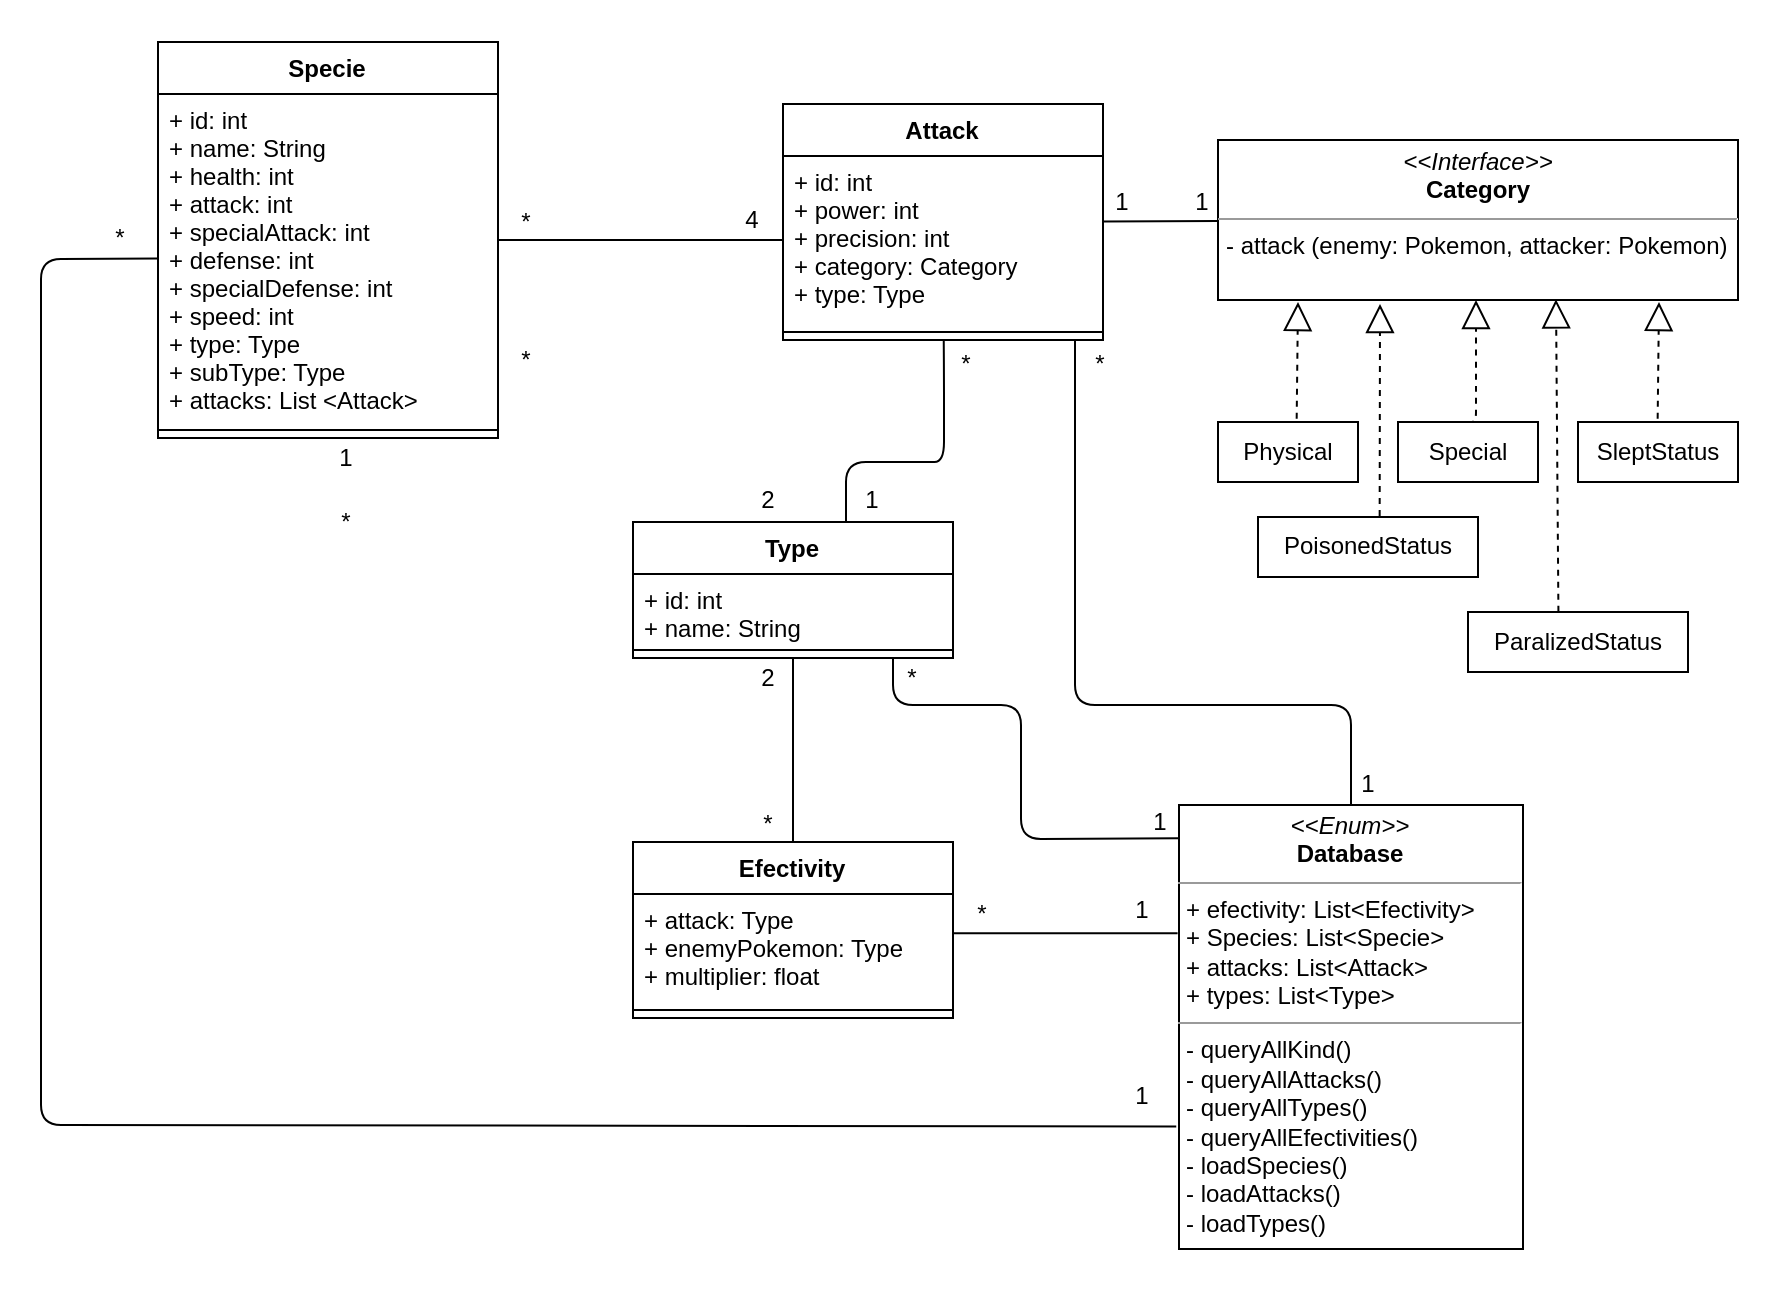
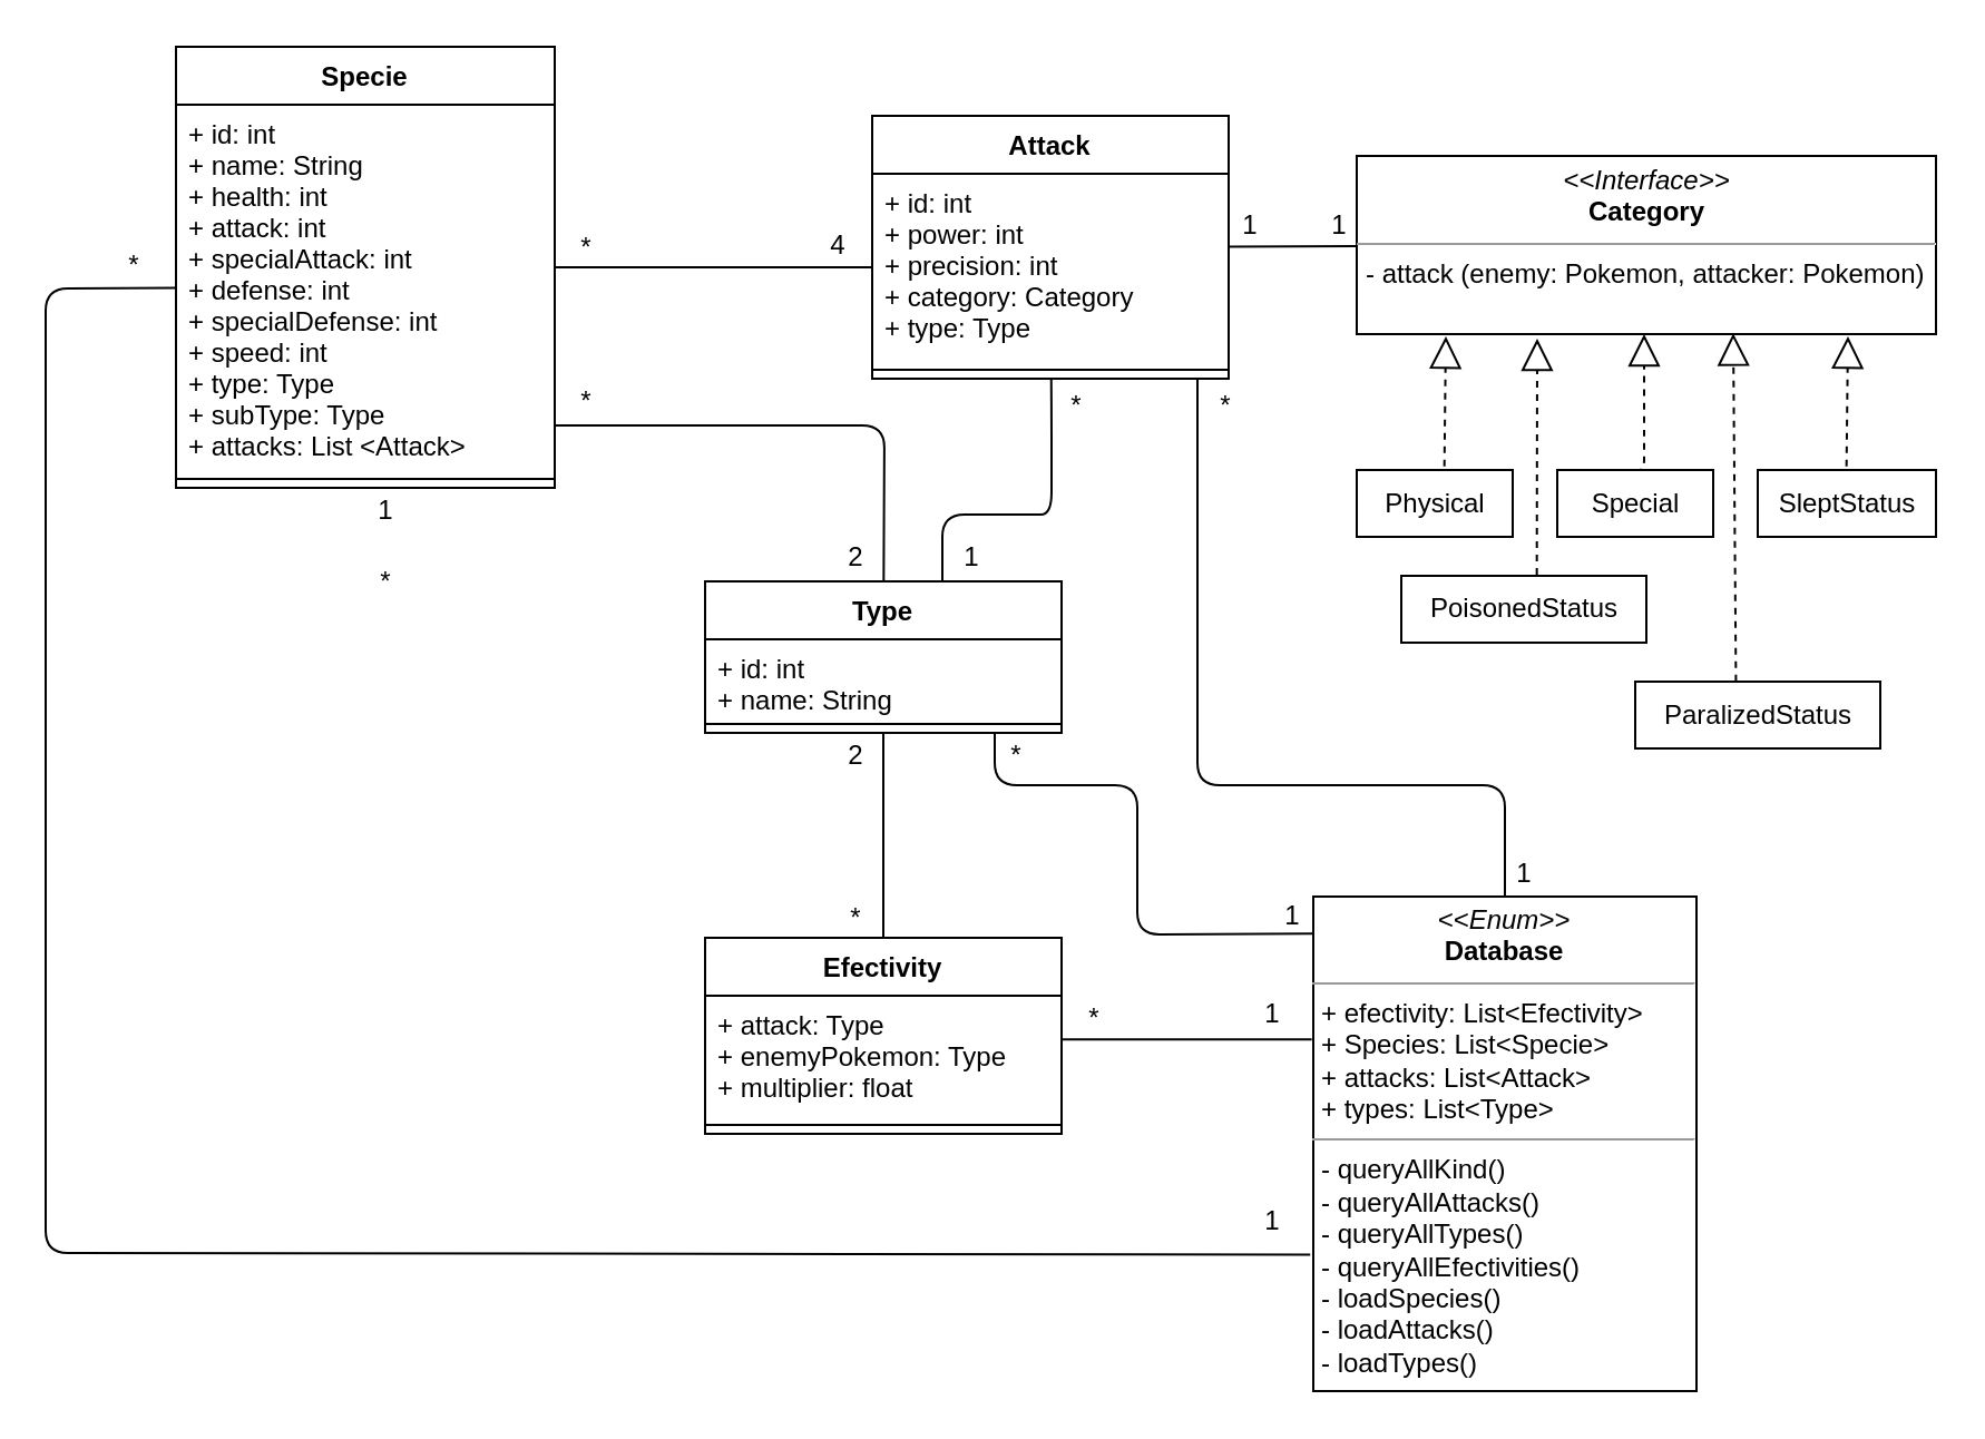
  <mxCell id="0" />
  <mxCell id="1" parent="0" />
  <mxCell id="2" value="Specie" style="swimlane;fontStyle=1;align=center;verticalAlign=top;childLayout=stackLayout;horizontal=1;startSize=26;horizontalStack=0;resizeParent=1;resizeParentMax=0;resizeLast=0;collapsible=1;marginBottom=0;" vertex="1" parent="1"><mxGeometry x="78.5" y="20.5" width="170" height="198" as="geometry" /></mxCell>
  <mxCell id="3" value="+ id: int&#10;+ name: String&#10;+ health: int&#10;+ attack: int&#10;+ specialAttack: int&#10;+ defense: int&#10;+ specialDefense: int&#10;+ speed: int&#10;+ type: Type&#10;+ subType: Type&#10;+ attacks: List &lt;Attack&gt;&#10;" style="text;strokeColor=none;fillColor=none;align=left;verticalAlign=top;spacingLeft=4;spacingRight=4;overflow=hidden;rotatable=0;points=[[0,0.5],[1,0.5]];portConstraint=eastwest;" vertex="1" parent="2"><mxGeometry y="26" width="170" height="164" as="geometry" /></mxCell>
  <mxCell id="4" value="" style="line;strokeWidth=1;fillColor=none;align=left;verticalAlign=middle;spacingTop=-1;spacingLeft=3;spacingRight=3;rotatable=0;labelPosition=right;points=[];portConstraint=eastwest;" vertex="1" parent="2"><mxGeometry y="190" width="170" height="8" as="geometry" /></mxCell>
  <mxCell id="5" value="Attack" style="swimlane;fontStyle=1;align=center;verticalAlign=top;childLayout=stackLayout;horizontal=1;startSize=26;horizontalStack=0;resizeParent=1;resizeParentMax=0;resizeLast=0;collapsible=1;marginBottom=0;" vertex="1" parent="1"><mxGeometry x="391" y="51.5" width="160" height="118" as="geometry" /></mxCell>
  <mxCell id="6" value="+ id: int&#10;+ power: int&#10;+ precision: int&#10;+ category: Category&#10;+ type: Type&#10;" style="text;strokeColor=none;fillColor=none;align=left;verticalAlign=top;spacingLeft=4;spacingRight=4;overflow=hidden;rotatable=0;points=[[0,0.5],[1,0.5]];portConstraint=eastwest;" vertex="1" parent="5"><mxGeometry y="26" width="160" height="84" as="geometry" /></mxCell>
  <mxCell id="7" value="" style="line;strokeWidth=1;fillColor=none;align=left;verticalAlign=middle;spacingTop=-1;spacingLeft=3;spacingRight=3;rotatable=0;labelPosition=right;points=[];portConstraint=eastwest;" vertex="1" parent="5"><mxGeometry y="110" width="160" height="8" as="geometry" /></mxCell>
  <mxCell id="8" value="Type" style="swimlane;fontStyle=1;align=center;verticalAlign=top;childLayout=stackLayout;horizontal=1;startSize=26;horizontalStack=0;resizeParent=1;resizeParentMax=0;resizeLast=0;collapsible=1;marginBottom=0;" vertex="1" parent="1"><mxGeometry x="316" y="260.5" width="160" height="68" as="geometry" /></mxCell>
  <mxCell id="9" value="+ id: int&#10;+ name: String&#10;" style="text;strokeColor=none;fillColor=none;align=left;verticalAlign=top;spacingLeft=4;spacingRight=4;overflow=hidden;rotatable=0;points=[[0,0.5],[1,0.5]];portConstraint=eastwest;" vertex="1" parent="8"><mxGeometry y="26" width="160" height="34" as="geometry" /></mxCell>
  <mxCell id="10" value="" style="line;strokeWidth=1;fillColor=none;align=left;verticalAlign=middle;spacingTop=-1;spacingLeft=3;spacingRight=3;rotatable=0;labelPosition=right;points=[];portConstraint=eastwest;" vertex="1" parent="8"><mxGeometry y="60" width="160" height="8" as="geometry" /></mxCell>
  <mxCell id="11" value="Efectivity" style="swimlane;fontStyle=1;align=center;verticalAlign=top;childLayout=stackLayout;horizontal=1;startSize=26;horizontalStack=0;resizeParent=1;resizeParentMax=0;resizeLast=0;collapsible=1;marginBottom=0;" vertex="1" parent="1"><mxGeometry x="316" y="420.5" width="160" height="88" as="geometry" /></mxCell>
  <mxCell id="12" value="+ attack: Type&#10;+ enemyPokemon: Type&#10;+ multiplier: float&#10;" style="text;strokeColor=none;fillColor=none;align=left;verticalAlign=top;spacingLeft=4;spacingRight=4;overflow=hidden;rotatable=0;points=[[0,0.5],[1,0.5]];portConstraint=eastwest;" vertex="1" parent="11"><mxGeometry y="26" width="160" height="54" as="geometry" /></mxCell>
  <mxCell id="13" value="" style="line;strokeWidth=1;fillColor=none;align=left;verticalAlign=middle;spacingTop=-1;spacingLeft=3;spacingRight=3;rotatable=0;labelPosition=right;points=[];portConstraint=eastwest;" vertex="1" parent="11"><mxGeometry y="80" width="160" height="8" as="geometry" /></mxCell>
  <mxCell id="14" value="&lt;p style=&quot;margin: 0px ; margin-top: 4px ; text-align: center&quot;&gt;&lt;i&gt;&amp;lt;&amp;lt;Interface&amp;gt;&amp;gt;&lt;/i&gt;&lt;br&gt;&lt;b&gt;Category&lt;/b&gt;&lt;/p&gt;&lt;hr size=&quot;1&quot;&gt;&lt;p style=&quot;margin: 0px ; margin-left: 4px&quot;&gt;- attack (enemy: Pokemon, attacker: Pokemon)&lt;/p&gt;" style="verticalAlign=top;align=left;overflow=fill;fontSize=12;fontFamily=Helvetica;html=1;" vertex="1" parent="1"><mxGeometry x="608.5" y="69.5" width="260" height="80" as="geometry" /></mxCell>
  <mxCell id="15" value="Physical" style="rounded=0;whiteSpace=wrap;html=1;" vertex="1" parent="1"><mxGeometry x="608.5" y="210.5" width="70" height="30" as="geometry" /></mxCell>
  <mxCell id="16" value="Special" style="rounded=0;whiteSpace=wrap;html=1;" vertex="1" parent="1"><mxGeometry x="698.5" y="210.5" width="70" height="30" as="geometry" /></mxCell>
  <mxCell id="17" value="SleptStatus" style="rounded=0;whiteSpace=wrap;html=1;" vertex="1" parent="1"><mxGeometry x="788.5" y="210.5" width="80" height="30" as="geometry" /></mxCell>
  <mxCell id="18" value="PoisonedStatus" style="rounded=0;whiteSpace=wrap;html=1;" vertex="1" parent="1"><mxGeometry x="628.5" y="258" width="110" height="30" as="geometry" /></mxCell>
  <mxCell id="19" value="ParalizedStatus" style="rounded=0;whiteSpace=wrap;html=1;" vertex="1" parent="1"><mxGeometry x="733.5" y="305.5" width="110" height="30" as="geometry" /></mxCell>
  <mxCell id="20" value="&lt;p style=&quot;margin: 0px ; margin-top: 4px ; text-align: center&quot;&gt;&lt;i&gt;&amp;lt;&amp;lt;Enum&amp;gt;&amp;gt;&lt;/i&gt;&lt;br&gt;&lt;b&gt;Database&lt;/b&gt;&lt;/p&gt;&lt;hr size=&quot;1&quot;&gt;&lt;p style=&quot;margin: 0px ; margin-left: 4px&quot;&gt;+ efectivity: List&amp;lt;Efectivity&amp;gt;&lt;/p&gt;&lt;p style=&quot;margin: 0px ; margin-left: 4px&quot;&gt;+ Species: List&amp;lt;Specie&amp;gt;&lt;/p&gt;&lt;p style=&quot;margin: 0px ; margin-left: 4px&quot;&gt;+ attacks: List&amp;lt;Attack&amp;gt;&lt;/p&gt;&lt;p style=&quot;margin: 0px ; margin-left: 4px&quot;&gt;+ types: List&amp;lt;Type&amp;gt;&lt;/p&gt;&lt;hr size=&quot;1&quot;&gt;&lt;p style=&quot;margin: 0px ; margin-left: 4px&quot;&gt;- queryAllKind()&lt;/p&gt;&lt;p style=&quot;margin: 0px ; margin-left: 4px&quot;&gt;- queryAllAttacks()&lt;/p&gt;&lt;p style=&quot;margin: 0px ; margin-left: 4px&quot;&gt;- queryAllTypes()&lt;/p&gt;&lt;p style=&quot;margin: 0px ; margin-left: 4px&quot;&gt;- queryAllEfectivities()&lt;/p&gt;&lt;p style=&quot;margin: 0px ; margin-left: 4px&quot;&gt;- loadSpecies()&lt;/p&gt;&lt;p style=&quot;margin: 0px ; margin-left: 4px&quot;&gt;- loadAttacks()&lt;/p&gt;&lt;p style=&quot;margin: 0px ; margin-left: 4px&quot;&gt;- loadTypes()&lt;/p&gt;" style="verticalAlign=top;align=left;overflow=fill;fontSize=12;fontFamily=Helvetica;html=1;" vertex="1" parent="1"><mxGeometry x="589" y="402" width="172" height="222" as="geometry" /></mxCell>
  <mxCell id="21" value="1" style="text;html=1;strokeColor=none;fillColor=none;align=center;verticalAlign=middle;whiteSpace=wrap;rounded=0;" vertex="1" parent="1"><mxGeometry x="152.5" y="218.5" width="40" height="20" as="geometry" /></mxCell>
  <mxCell id="22" value="*" style="text;html=1;strokeColor=none;fillColor=none;align=center;verticalAlign=middle;whiteSpace=wrap;rounded=0;" vertex="1" parent="1"><mxGeometry x="152.5" y="250.5" width="40" height="20" as="geometry" /></mxCell>
  <mxCell id="23" value="" style="endArrow=none;html=1;entryX=0;entryY=0.5;entryDx=0;entryDy=0;" edge="1" parent="1" source="2" target="6"><mxGeometry width="50" height="50" relative="1" as="geometry"><mxPoint x="347" y="145.5" as="sourcePoint" /><mxPoint x="347" y="93.5" as="targetPoint" /></mxGeometry></mxCell>
  <mxCell id="24" value="4" style="text;html=1;strokeColor=none;fillColor=none;align=center;verticalAlign=middle;whiteSpace=wrap;rounded=0;" vertex="1" parent="1"><mxGeometry x="356" y="99.5" width="40" height="20" as="geometry" /></mxCell>
  <mxCell id="25" value="*" style="text;html=1;strokeColor=none;fillColor=none;align=center;verticalAlign=middle;whiteSpace=wrap;rounded=0;" vertex="1" parent="1"><mxGeometry x="242.5" y="100.5" width="40" height="20" as="geometry" /></mxCell>
+ <mxCell id="26" value="" style="endArrow=none;html=1;" edge="1" parent="1" source="8" target="2"><mxGeometry width="50" height="50" relative="1" as="geometry"><mxPoint x="82.5" y="860.5" as="sourcePoint" /><mxPoint x="132.5" y="810.5" as="targetPoint" /><Array as="points"><mxPoint x="396.5" y="190.5" /><mxPoint x="322.5" y="190.5" /><mxPoint x="282.5" y="190.5" /><mxPoint x="248.5" y="190.5" /></Array></mxGeometry></mxCell>
  <mxCell id="27" value="*" style="text;html=1;strokeColor=none;fillColor=none;align=center;verticalAlign=middle;whiteSpace=wrap;rounded=0;" vertex="1" parent="1"><mxGeometry x="242.5" y="169.5" width="40" height="20" as="geometry" /></mxCell>
  <mxCell id="28" value="2" style="text;html=1;strokeColor=none;fillColor=none;align=center;verticalAlign=middle;whiteSpace=wrap;rounded=0;" vertex="1" parent="1"><mxGeometry x="364" y="239.5" width="40" height="20" as="geometry" /></mxCell>
  <mxCell id="29" value="" style="endArrow=none;html=1;" edge="1" parent="1" source="8" target="5"><mxGeometry width="50" height="50" relative="1" as="geometry"><mxPoint x="82.5" y="860.5" as="sourcePoint" /><mxPoint x="132.5" y="810.5" as="targetPoint" /><Array as="points"><mxPoint x="422.5" y="260.5" /><mxPoint x="422.5" y="230.5" /><mxPoint x="452.5" y="230.5" /><mxPoint x="471.5" y="230.5" /><mxPoint x="471.5" y="210.5" /><mxPoint x="471.5" y="190.5" /></Array></mxGeometry></mxCell>
  <mxCell id="30" value="*" style="text;html=1;strokeColor=none;fillColor=none;align=center;verticalAlign=middle;whiteSpace=wrap;rounded=0;" vertex="1" parent="1"><mxGeometry x="463" y="171.5" width="40" height="20" as="geometry" /></mxCell>
  <mxCell id="31" value="1" style="text;html=1;strokeColor=none;fillColor=none;align=center;verticalAlign=middle;whiteSpace=wrap;rounded=0;" vertex="1" parent="1"><mxGeometry x="415.5" y="239.5" width="40" height="20" as="geometry" /></mxCell>
  <mxCell id="32" value="" style="endArrow=none;html=1;" edge="1" parent="1" source="5" target="14"><mxGeometry width="50" height="50" relative="1" as="geometry"><mxPoint x="78.5" y="860.5" as="sourcePoint" /><mxPoint x="128.5" y="810.5" as="targetPoint" /></mxGeometry></mxCell>
  <mxCell id="33" value="" style="endArrow=block;dashed=1;endFill=0;endSize=12;html=1;exitX=0.5;exitY=0;exitDx=0;exitDy=0;" edge="1" parent="1" source="16"><mxGeometry width="160" relative="1" as="geometry"><mxPoint x="78.5" y="810.5" as="sourcePoint" /><mxPoint x="737.5" y="149.5" as="targetPoint" /><Array as="points"><mxPoint x="737.5" y="210.5" /><mxPoint x="737.5" y="200.5" /><mxPoint x="737.5" y="170.5" /></Array></mxGeometry></mxCell>
  <mxCell id="34" value="" style="endArrow=block;dashed=1;endFill=0;endSize=12;html=1;exitX=0.411;exitY=-0.003;exitDx=0;exitDy=0;exitPerimeter=0;entryX=0.65;entryY=0.996;entryDx=0;entryDy=0;entryPerimeter=0;" edge="1" parent="1" source="19" target="14"><mxGeometry width="160" relative="1" as="geometry"><mxPoint x="703.5" y="272.5" as="sourcePoint" /><mxPoint x="863.5" y="272.5" as="targetPoint" /></mxGeometry></mxCell>
  <mxCell id="35" value="" style="endArrow=block;dashed=1;endFill=0;endSize=12;html=1;exitX=0.553;exitY=-0.016;exitDx=0;exitDy=0;exitPerimeter=0;" edge="1" parent="1" source="18"><mxGeometry width="160" relative="1" as="geometry"><mxPoint x="689.5" y="250.5" as="sourcePoint" /><mxPoint x="689.5" y="151.5" as="targetPoint" /></mxGeometry></mxCell>
  <mxCell id="36" value="" style="endArrow=block;dashed=1;endFill=0;endSize=12;html=1;exitX=0.562;exitY=-0.056;exitDx=0;exitDy=0;exitPerimeter=0;" edge="1" parent="1" source="15"><mxGeometry width="160" relative="1" as="geometry"><mxPoint x="699.167" y="267.5" as="sourcePoint" /><mxPoint x="648.5" y="150.5" as="targetPoint" /></mxGeometry></mxCell>
  <mxCell id="37" value="" style="endArrow=block;dashed=1;endFill=0;endSize=12;html=1;exitX=0.562;exitY=-0.056;exitDx=0;exitDy=0;exitPerimeter=0;" edge="1" parent="1"><mxGeometry width="160" relative="1" as="geometry"><mxPoint x="828.333" y="208.833" as="sourcePoint" /><mxPoint x="829" y="150.5" as="targetPoint" /></mxGeometry></mxCell>
  <mxCell id="38" value="" style="endArrow=none;html=1;entryX=0.5;entryY=1;entryDx=0;entryDy=0;exitX=0.5;exitY=0;exitDx=0;exitDy=0;" edge="1" parent="1" source="11" target="8"><mxGeometry width="50" height="50" relative="1" as="geometry"><mxPoint x="81" y="690.5" as="sourcePoint" /><mxPoint x="131" y="640.5" as="targetPoint" /></mxGeometry></mxCell>
  <mxCell id="39" value="1" style="text;html=1;strokeColor=none;fillColor=none;align=center;verticalAlign=middle;whiteSpace=wrap;rounded=0;" vertex="1" parent="1"><mxGeometry x="581" y="90.5" width="40" height="20" as="geometry" /></mxCell>
  <mxCell id="40" value="1" style="text;html=1;strokeColor=none;fillColor=none;align=center;verticalAlign=middle;whiteSpace=wrap;rounded=0;" vertex="1" parent="1"><mxGeometry x="541" y="90.5" width="40" height="20" as="geometry" /></mxCell>
  <mxCell id="41" value="" style="endArrow=none;html=1;exitX=0.5;exitY=0;exitDx=0;exitDy=0;" edge="1" parent="1" source="20"><mxGeometry width="50" height="50" relative="1" as="geometry"><mxPoint x="80" y="692" as="sourcePoint" /><mxPoint x="537" y="170" as="targetPoint" /><Array as="points"><mxPoint x="675" y="352" /><mxPoint x="590" y="352" /><mxPoint x="537" y="352" /><mxPoint x="537" y="302" /><mxPoint x="537" y="252" /></Array></mxGeometry></mxCell>
  <mxCell id="42" value="*" style="text;html=1;strokeColor=none;fillColor=none;align=center;verticalAlign=middle;whiteSpace=wrap;rounded=0;" vertex="1" parent="1"><mxGeometry x="530" y="172" width="40" height="20" as="geometry" /></mxCell>
  <mxCell id="43" value="1" style="text;html=1;strokeColor=none;fillColor=none;align=center;verticalAlign=middle;whiteSpace=wrap;rounded=0;" vertex="1" parent="1"><mxGeometry x="663.5" y="382" width="40" height="20" as="geometry" /></mxCell>
  <mxCell id="44" value="" style="endArrow=none;html=1;entryX=0.25;entryY=0;entryDx=0;entryDy=0;exitX=-0.001;exitY=0.075;exitDx=0;exitDy=0;exitPerimeter=0;" edge="1" parent="1" source="20" target="46"><mxGeometry width="50" height="50" relative="1" as="geometry"><mxPoint x="310" y="692" as="sourcePoint" /><mxPoint x="360" y="642" as="targetPoint" /><Array as="points"><mxPoint x="510" y="419" /><mxPoint x="510" y="352" /><mxPoint x="446" y="352" /></Array></mxGeometry></mxCell>
  <mxCell id="45" value="1" style="text;html=1;strokeColor=none;fillColor=none;align=center;verticalAlign=middle;whiteSpace=wrap;rounded=0;" vertex="1" parent="1"><mxGeometry x="560" y="400.5" width="40" height="20" as="geometry" /></mxCell>
  <mxCell id="46" value="*" style="text;html=1;strokeColor=none;fillColor=none;align=center;verticalAlign=middle;whiteSpace=wrap;rounded=0;" vertex="1" parent="1"><mxGeometry x="436" y="328.5" width="40" height="20" as="geometry" /></mxCell>
  <mxCell id="47" value="2" style="text;html=1;strokeColor=none;fillColor=none;align=center;verticalAlign=middle;whiteSpace=wrap;rounded=0;" vertex="1" parent="1"><mxGeometry x="364" y="328.5" width="40" height="20" as="geometry" /></mxCell>
  <mxCell id="48" value="*" style="text;html=1;strokeColor=none;fillColor=none;align=center;verticalAlign=middle;whiteSpace=wrap;rounded=0;" vertex="1" parent="1"><mxGeometry x="364" y="402" width="40" height="20" as="geometry" /></mxCell>
  <mxCell id="49" value="" style="endArrow=none;html=1;exitX=-0.008;exitY=0.724;exitDx=0;exitDy=0;exitPerimeter=0;" edge="1" parent="1" source="20" target="3"><mxGeometry width="50" height="50" relative="1" as="geometry"><mxPoint x="80" y="692" as="sourcePoint" /><mxPoint x="40" y="182" as="targetPoint" /><Array as="points"><mxPoint x="20" y="562" /><mxPoint x="20" y="412" /><mxPoint x="20" y="129" /></Array></mxGeometry></mxCell>
  <mxCell id="50" value="*" style="text;html=1;strokeColor=none;fillColor=none;align=center;verticalAlign=middle;whiteSpace=wrap;rounded=0;" vertex="1" parent="1"><mxGeometry x="40" y="108.5" width="40" height="20" as="geometry" /></mxCell>
  <mxCell id="51" value="1" style="text;html=1;strokeColor=none;fillColor=none;align=center;verticalAlign=middle;whiteSpace=wrap;rounded=0;" vertex="1" parent="1"><mxGeometry x="551" y="537.517" width="40" height="20" as="geometry" /></mxCell>
  <mxCell id="52" value="" style="endArrow=none;html=1;entryX=-0.004;entryY=0.289;entryDx=0;entryDy=0;entryPerimeter=0;exitX=0.999;exitY=0.364;exitDx=0;exitDy=0;exitPerimeter=0;" edge="1" parent="1" source="12" target="20"><mxGeometry width="50" height="50" relative="1" as="geometry"><mxPoint x="130" y="692" as="sourcePoint" /><mxPoint x="180" y="642" as="targetPoint" /></mxGeometry></mxCell>
  <mxCell id="53" value="1" style="text;html=1;strokeColor=none;fillColor=none;align=center;verticalAlign=middle;whiteSpace=wrap;rounded=0;" vertex="1" parent="1"><mxGeometry x="551" y="444.517" width="40" height="20" as="geometry" /></mxCell>
  <mxCell id="54" value="*" style="text;html=1;strokeColor=none;fillColor=none;align=center;verticalAlign=middle;whiteSpace=wrap;rounded=0;" vertex="1" parent="1"><mxGeometry x="471" y="446.517" width="40" height="20" as="geometry" /></mxCell>
